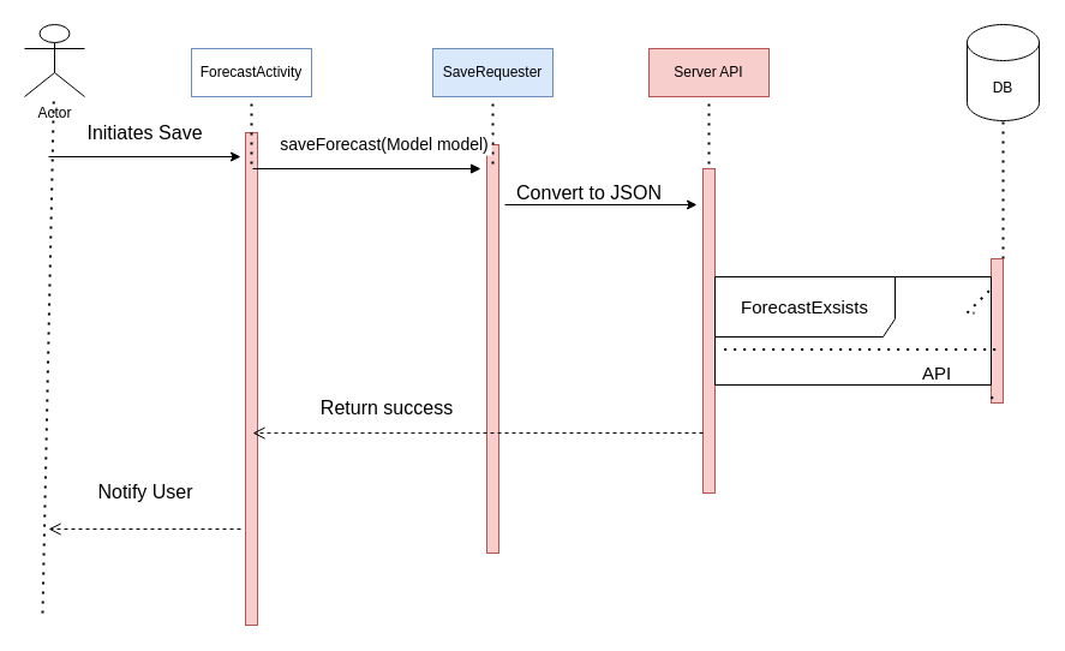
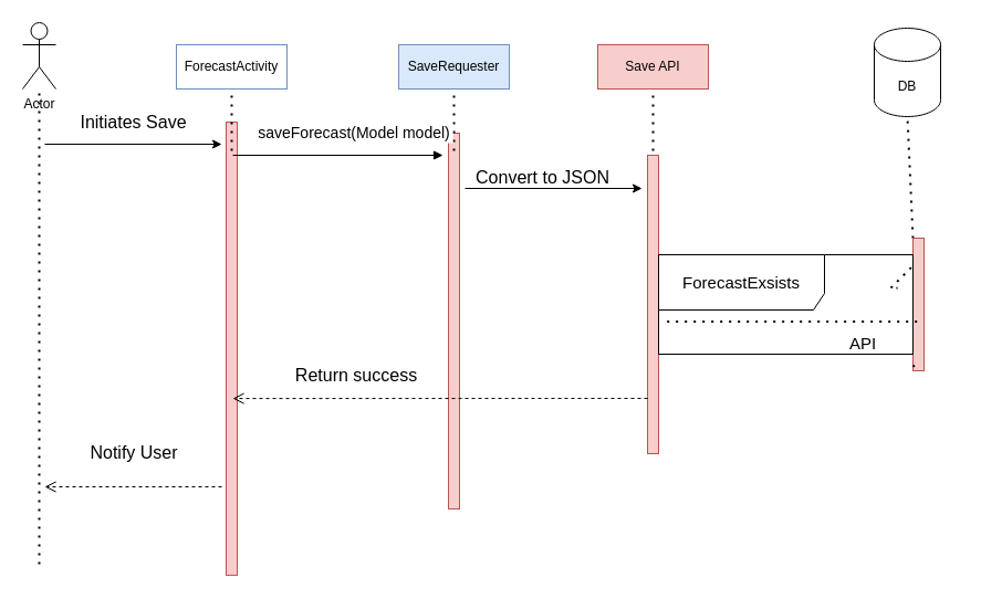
  <mxCell id="0" />
  <mxCell id="1" parent="0" />
- <mxCell id="2" value="Actor" style="shape=umlActor;verticalLabelPosition=bottom;verticalAlign=top;html=1;outlineConnect=0;" vertex="1" parent="1"><mxGeometry x="20" y="20" width="50" height="60" as="geometry" /></mxCell>
+ <mxCell id="2" value="Actor" style="shape=umlActor;verticalLabelPosition=bottom;verticalAlign=top;html=1;outlineConnect=0;" vertex="1" parent="1"><mxGeometry x="20" y="20" width="30" height="60" as="geometry" /></mxCell>
  <mxCell id="3" value="" style="endArrow=none;dashed=1;html=1;dashPattern=1 3;strokeWidth=2;" edge="1" parent="1" target="2"><mxGeometry width="50" height="50" relative="1" as="geometry"><mxPoint x="35" y="510" as="sourcePoint" /><mxPoint x="190" y="170" as="targetPoint" /></mxGeometry></mxCell>
  <mxCell id="4" value="ForecastActivity" style="rounded=0;whiteSpace=wrap;html=1;shadow=0;fillColor=#ffffff;strokeColor=#6c8ebf;" vertex="1" parent="1"><mxGeometry x="159" y="40" width="100" height="40" as="geometry" /></mxCell>
  <mxCell id="5" value="" style="points=[];perimeter=orthogonalPerimeter;rounded=0;shadow=0;strokeWidth=1;fillColor=#f8cecc;strokeColor=#b85450;" vertex="1" parent="1"><mxGeometry x="204" y="110" width="10" height="410" as="geometry" /></mxCell>
  <mxCell id="6" value="" style="endArrow=none;dashed=1;html=1;dashPattern=1 3;strokeWidth=2;" edge="1" parent="1"><mxGeometry width="50" height="50" relative="1" as="geometry"><mxPoint x="209" y="136" as="sourcePoint" /><mxPoint x="209" y="82" as="targetPoint" /></mxGeometry></mxCell>
  <mxCell id="7" value="SaveRequester" style="rounded=0;whiteSpace=wrap;html=1;shadow=0;fillColor=#dae8fc;strokeColor=#6c8ebf;" vertex="1" parent="1"><mxGeometry x="360" y="40" width="100" height="40" as="geometry" /></mxCell>
  <mxCell id="8" value="" style="points=[];perimeter=orthogonalPerimeter;rounded=0;shadow=0;strokeWidth=1;fillColor=#f8cecc;strokeColor=#b85450;" vertex="1" parent="1"><mxGeometry x="405" y="120" width="10" height="340" as="geometry" /></mxCell>
  <mxCell id="9" value="" style="endArrow=none;dashed=1;html=1;dashPattern=1 3;strokeWidth=2;" edge="1" parent="1"><mxGeometry width="50" height="50" relative="1" as="geometry"><mxPoint x="410" y="136" as="sourcePoint" /><mxPoint x="410" y="82" as="targetPoint" /></mxGeometry></mxCell>
- <mxCell id="10" value="Server API" style="rounded=0;whiteSpace=wrap;html=1;shadow=0;fillColor=#f8cecc;strokeColor=#b85450;" vertex="1" parent="1"><mxGeometry x="540" y="40" width="100" height="40" as="geometry" /></mxCell>
+ <mxCell id="10" value="Save API" style="rounded=0;whiteSpace=wrap;html=1;shadow=0;fillColor=#f8cecc;strokeColor=#b85450;" vertex="1" parent="1"><mxGeometry x="540" y="40" width="100" height="40" as="geometry" /></mxCell>
  <mxCell id="11" value="" style="points=[];perimeter=orthogonalPerimeter;rounded=0;shadow=0;strokeWidth=1;fillColor=#f8cecc;strokeColor=#b85450;" vertex="1" parent="1"><mxGeometry x="585" y="140" width="10" height="270" as="geometry" /></mxCell>
  <mxCell id="12" value="" style="endArrow=none;dashed=1;html=1;dashPattern=1 3;strokeWidth=2;" edge="1" parent="1"><mxGeometry width="50" height="50" relative="1" as="geometry"><mxPoint x="590" y="136" as="sourcePoint" /><mxPoint x="590" y="82" as="targetPoint" /></mxGeometry></mxCell>
- <mxCell id="13" value="DB" style="shape=cylinder3;whiteSpace=wrap;html=1;boundedLbl=1;backgroundOutline=1;size=15;rounded=0;shadow=0;" vertex="1" parent="1"><mxGeometry x="805" y="20" width="60" height="80" as="geometry" /></mxCell>
+ <mxCell id="13" value="DB" style="shape=cylinder3;whiteSpace=wrap;html=1;boundedLbl=1;backgroundOutline=1;size=15;rounded=0;shadow=0;" vertex="1" parent="1"><mxGeometry x="790" y="25" width="60" height="80" as="geometry" /></mxCell>
  <mxCell id="14" value="saveForecast(Model model)" style="verticalAlign=bottom;endArrow=block;shadow=0;strokeWidth=1;fontSize=14;" edge="1" parent="1"><mxGeometry x="0.158" y="10" relative="1" as="geometry"><mxPoint x="210" y="140" as="sourcePoint" /><mxPoint x="400" y="140" as="targetPoint" /><mxPoint as="offset" /></mxGeometry></mxCell>
  <mxCell id="15" value="" style="endArrow=none;dashed=1;html=1;dashPattern=1 3;strokeWidth=2;entryX=0.5;entryY=1;entryDx=0;entryDy=0;entryPerimeter=0;" edge="1" parent="1" source="16" target="13"><mxGeometry width="50" height="50" relative="1" as="geometry"><mxPoint x="815" y="410" as="sourcePoint" /><mxPoint x="835" y="130" as="targetPoint" /></mxGeometry></mxCell>
  <mxCell id="16" value="" style="points=[];perimeter=orthogonalPerimeter;rounded=0;shadow=0;strokeWidth=1;fillColor=#f8cecc;strokeColor=#b85450;" vertex="1" parent="1"><mxGeometry x="825" y="215" width="10" height="120" as="geometry" /></mxCell>
  <mxCell id="17" value="" style="endArrow=none;dashed=1;html=1;dashPattern=1 3;strokeWidth=2;entryX=0.5;entryY=1;entryDx=0;entryDy=0;entryPerimeter=0;" edge="1" parent="1" target="16"><mxGeometry width="50" height="50" relative="1" as="geometry"><mxPoint x="825" y="330" as="sourcePoint" /><mxPoint x="725" y="120" as="targetPoint" /></mxGeometry></mxCell>
  <mxCell id="18" value="" style="endArrow=none;dashed=1;html=1;dashPattern=1 3;strokeWidth=2;fontSize=15;" edge="1" parent="1"><mxGeometry width="50" height="50" relative="1" as="geometry"><mxPoint x="810" y="260.142" as="sourcePoint" /><mxPoint x="811" y="260" as="targetPoint" /></mxGeometry></mxCell>
  <mxCell id="19" value="" style="endArrow=none;dashed=1;html=1;dashPattern=1 3;strokeWidth=2;" edge="1" parent="1"><mxGeometry width="50" height="50" relative="1" as="geometry"><mxPoint x="805" y="260" as="sourcePoint" /><mxPoint x="825" y="240" as="targetPoint" /></mxGeometry></mxCell>
  <mxCell id="20" value="ForecastExsists" style="shape=umlFrame;whiteSpace=wrap;html=1;rounded=0;shadow=0;fontSize=15;width=150;height=50;" vertex="1" parent="1"><mxGeometry x="595" y="230" width="230" height="90" as="geometry" /></mxCell>
  <mxCell id="21" value="API" style="text;html=1;strokeColor=none;fillColor=none;align=center;verticalAlign=middle;whiteSpace=wrap;rounded=0;shadow=0;fontSize=15;" vertex="1" parent="1"><mxGeometry x="760" y="300" width="40" height="20" as="geometry" /></mxCell>
  <mxCell id="22" value="" style="endArrow=none;dashed=1;html=1;dashPattern=1 3;strokeWidth=2;fontSize=16;exitX=1.016;exitY=0.673;exitDx=0;exitDy=0;exitPerimeter=0;entryX=0.009;entryY=0.673;entryDx=0;entryDy=0;entryPerimeter=0;" edge="1" parent="1" source="20" target="20"><mxGeometry width="50" height="50" relative="1" as="geometry"><mxPoint x="440" y="280" as="sourcePoint" /><mxPoint x="600" y="252" as="targetPoint" /></mxGeometry></mxCell>
  <mxCell id="23" value="Notify User" style="verticalAlign=bottom;endArrow=open;dashed=1;endSize=8;shadow=0;strokeWidth=1;fontSize=16;" edge="1" parent="1"><mxGeometry y="-20" relative="1" as="geometry"><mxPoint x="40" y="440" as="targetPoint" /><mxPoint x="200" y="440" as="sourcePoint" /><Array as="points" /><mxPoint x="1" as="offset" /></mxGeometry></mxCell>
  <mxCell id="24" value="Return success" style="verticalAlign=bottom;endArrow=open;dashed=1;endSize=8;shadow=0;strokeWidth=1;fontSize=16;entryX=0.6;entryY=0.61;entryDx=0;entryDy=0;entryPerimeter=0;" edge="1" parent="1" target="5"><mxGeometry x="0.397" y="-10" relative="1" as="geometry"><mxPoint x="220" y="360" as="targetPoint" /><mxPoint x="585" y="360" as="sourcePoint" /><Array as="points" /><mxPoint x="-1" as="offset" /></mxGeometry></mxCell>
  <mxCell id="25" value="Convert to JSON" style="endArrow=classic;html=1;fontSize=16;" edge="1" parent="1"><mxGeometry x="-0.125" y="10" width="50" height="50" relative="1" as="geometry"><mxPoint x="420" y="170" as="sourcePoint" /><mxPoint x="580" y="170" as="targetPoint" /><mxPoint as="offset" /></mxGeometry></mxCell>
  <mxCell id="26" value="Initiates Save" style="endArrow=classic;html=1;fontSize=16;" edge="1" parent="1"><mxGeometry y="20" width="50" height="50" relative="1" as="geometry"><mxPoint x="40" y="130" as="sourcePoint" /><mxPoint x="200" y="130" as="targetPoint" /><mxPoint as="offset" /></mxGeometry></mxCell>
